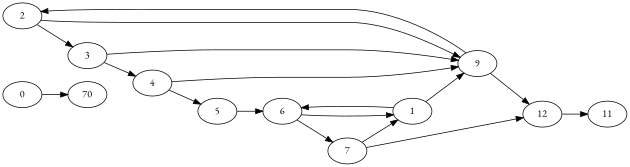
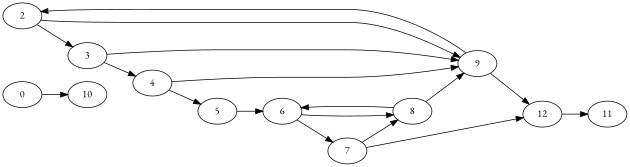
  digraph {
    fontname="EB Garamond"
    rankdir=LR
    node [fontname="EB Garamond"]
    edge [fontname="EB Garamond"]
    0
-   10 [label=70]
+   10
    2
    3
    9
    4
    12
    5
    6
    7
-   8 [label=1]
+   8
    11
    0 -> 10
    2 -> 3
    2 -> 9
    3 -> 9
    3 -> 4
    9 -> 2
    9 -> 12
    4 -> 9
    4 -> 5
    12 -> 11
    5 -> 6
    6 -> 7
    6 -> 8
    7 -> 12
    7 -> 8
    8 -> 9
    8 -> 6
  }
